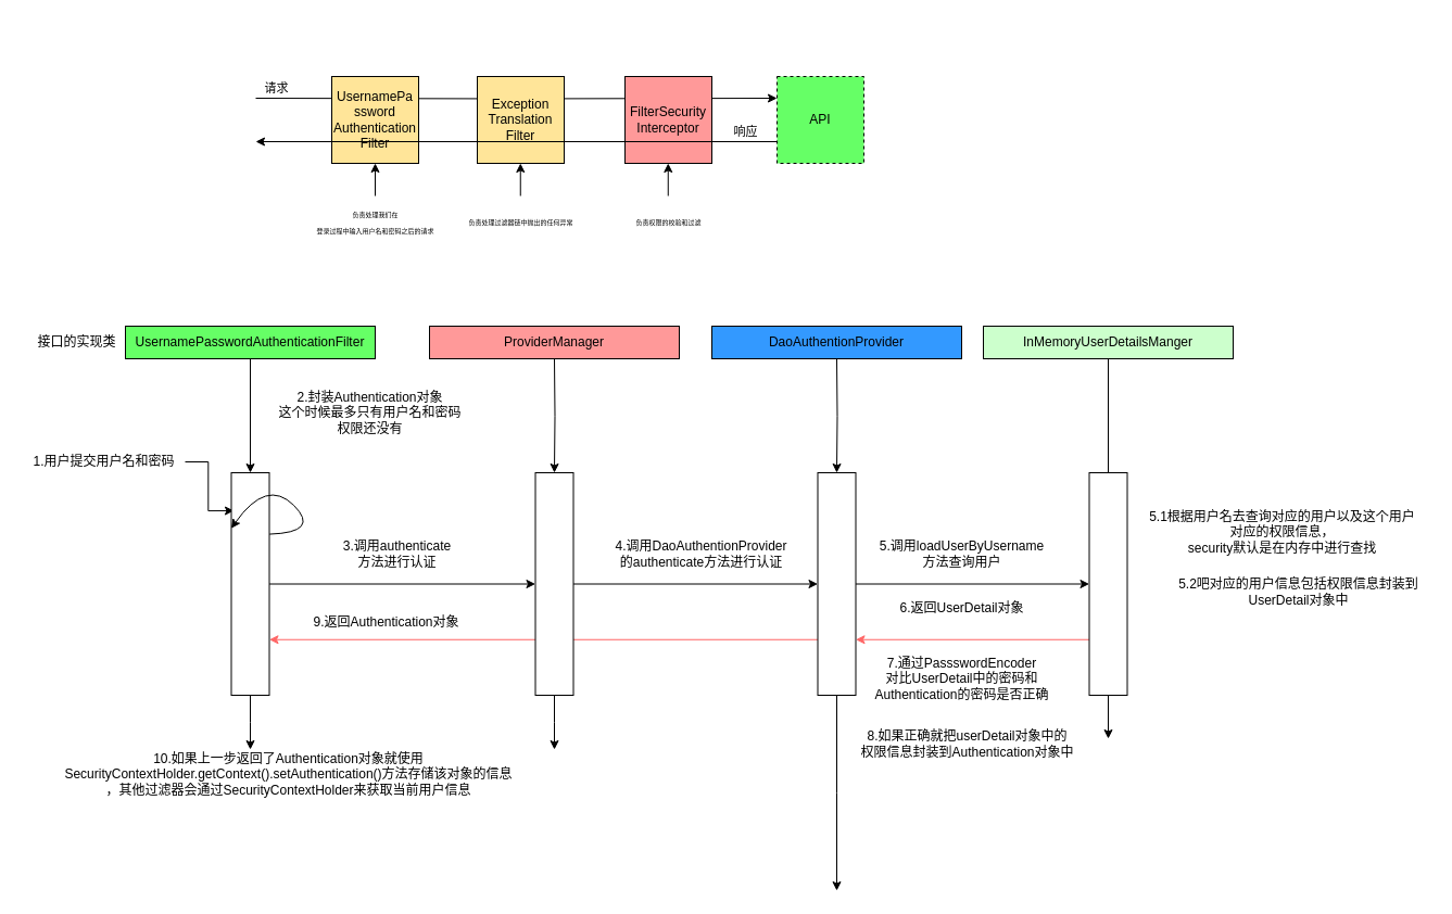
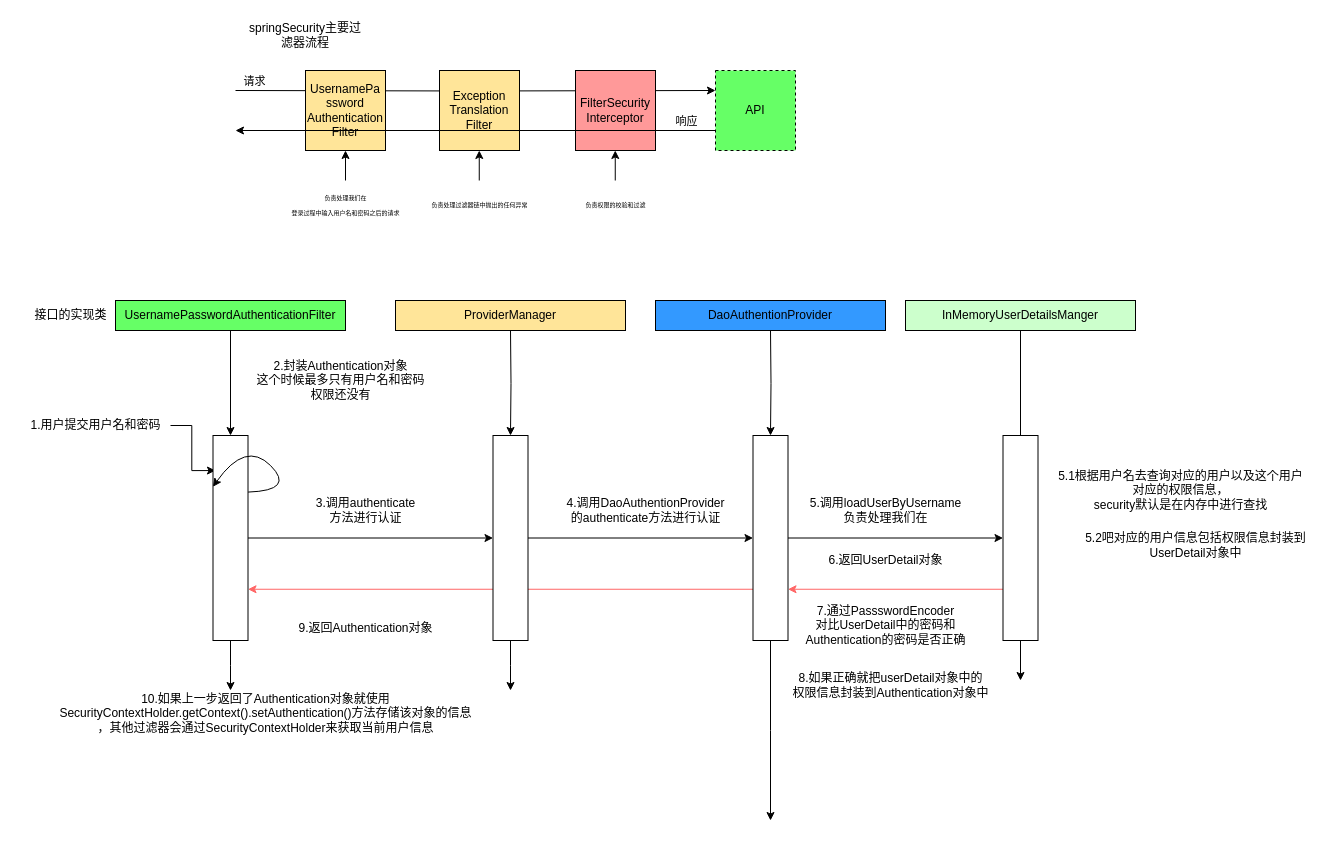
  <mxCell id="0" />
  <mxCell id="1" parent="0" />
  <mxCell id="2" style="edgeStyle=orthogonalEdgeStyle;rounded=0;orthogonalLoop=1;jettySize=auto;html=1;entryX=0;entryY=0.25;entryDx=0;entryDy=0;" edge="1" parent="1" target="9"><mxGeometry relative="1" as="geometry"><mxPoint x="595" y="90" as="targetPoint" /><mxPoint x="235" y="90" as="sourcePoint" /></mxGeometry></mxCell>
  <mxCell id="3" value="请求" style="edgeLabel;html=1;align=center;verticalAlign=middle;resizable=0;points=[];" vertex="1" connectable="0" parent="2"><mxGeometry x="-0.92" y="-4" relative="1" as="geometry"><mxPoint y="-14" as="offset" /></mxGeometry></mxCell>
  <mxCell id="4" value="UsernamePa&lt;br&gt;ssword&lt;br&gt;Authentication&lt;br&gt;Filter" style="whiteSpace=wrap;html=1;aspect=fixed;fillColor=#FFE599;" vertex="1" parent="1"><mxGeometry x="305" y="70" width="80" height="80" as="geometry" /></mxCell>
  <mxCell id="5" value="Exception&lt;br&gt;Translation&lt;br&gt;Filter" style="whiteSpace=wrap;html=1;aspect=fixed;fillColor=#ffe599;" vertex="1" parent="1"><mxGeometry x="439" y="70" width="80" height="80" as="geometry" /></mxCell>
  <mxCell id="6" value="FilterSecurity&lt;br&gt;Interceptor" style="whiteSpace=wrap;html=1;aspect=fixed;fillColor=#FF9999;" vertex="1" parent="1"><mxGeometry x="575" y="70" width="80" height="80" as="geometry" /></mxCell>
  <mxCell id="7" style="edgeStyle=orthogonalEdgeStyle;rounded=0;orthogonalLoop=1;jettySize=auto;html=1;exitX=0;exitY=0.75;exitDx=0;exitDy=0;" edge="1" parent="1" source="9"><mxGeometry relative="1" as="geometry"><mxPoint x="235" y="130" as="targetPoint" /></mxGeometry></mxCell>
  <mxCell id="8" value="响应" style="edgeLabel;html=1;align=center;verticalAlign=middle;resizable=0;points=[];" vertex="1" connectable="0" parent="7"><mxGeometry x="0.925" relative="1" as="geometry"><mxPoint x="432" y="-10" as="offset" /></mxGeometry></mxCell>
  <mxCell id="9" value="API" style="whiteSpace=wrap;html=1;aspect=fixed;fillColor=#66FF66;dashed=1;" vertex="1" parent="1"><mxGeometry x="715" y="70" width="80" height="80" as="geometry" /></mxCell>
+ <mxCell id="10" value="springSecurity主要过滤器流程" style="text;strokeColor=none;align=center;fillColor=none;html=1;verticalAlign=middle;whiteSpace=wrap;rounded=0;" vertex="1" parent="1"><mxGeometry x="245" y="20" width="120" height="30" as="geometry" /></mxCell>
  <mxCell id="11" style="edgeStyle=orthogonalEdgeStyle;rounded=0;orthogonalLoop=1;jettySize=auto;html=1;entryX=0.5;entryY=1;entryDx=0;entryDy=0;" edge="1" parent="1" target="4"><mxGeometry relative="1" as="geometry"><mxPoint x="345" y="180" as="sourcePoint" /></mxGeometry></mxCell>
  <mxCell id="12" value="&lt;font style=&quot;font-size: 6px;&quot;&gt;负责处理我们在&lt;br&gt;登录过程中输入用户名和密码之后的请求&lt;/font&gt;" style="text;html=1;align=center;verticalAlign=middle;resizable=0;points=[];autosize=1;strokeColor=none;fillColor=none;" vertex="1" parent="1"><mxGeometry x="280" y="183" width="130" height="40" as="geometry" /></mxCell>
  <mxCell id="13" style="edgeStyle=orthogonalEdgeStyle;rounded=0;orthogonalLoop=1;jettySize=auto;html=1;entryX=0.5;entryY=1;entryDx=0;entryDy=0;" edge="1" parent="1"><mxGeometry relative="1" as="geometry"><mxPoint x="478.76" y="180" as="sourcePoint" /><mxPoint x="478.76" y="150" as="targetPoint" /></mxGeometry></mxCell>
  <mxCell id="14" value="&lt;font style=&quot;font-size: 6px;&quot;&gt;负责处理过滤器链中抛出的任何异常&lt;br&gt;&lt;/font&gt;" style="text;html=1;align=center;verticalAlign=middle;resizable=0;points=[];autosize=1;strokeColor=none;fillColor=none;" vertex="1" parent="1"><mxGeometry x="419" y="188" width="120" height="30" as="geometry" /></mxCell>
  <mxCell id="15" style="edgeStyle=orthogonalEdgeStyle;rounded=0;orthogonalLoop=1;jettySize=auto;html=1;entryX=0.5;entryY=1;entryDx=0;entryDy=0;" edge="1" parent="1"><mxGeometry relative="1" as="geometry"><mxPoint x="614.76" y="180" as="sourcePoint" /><mxPoint x="614.76" y="150" as="targetPoint" /></mxGeometry></mxCell>
  <mxCell id="16" value="&lt;font style=&quot;font-size: 6px;&quot;&gt;负责权限的校验和过滤&lt;br&gt;&lt;/font&gt;" style="text;html=1;align=center;verticalAlign=middle;resizable=0;points=[];autosize=1;strokeColor=none;fillColor=none;" vertex="1" parent="1"><mxGeometry x="575" y="188" width="80" height="30" as="geometry" /></mxCell>
  <mxCell id="17" style="edgeStyle=orthogonalEdgeStyle;rounded=0;orthogonalLoop=1;jettySize=auto;html=1;" edge="1" parent="1" source="31"><mxGeometry relative="1" as="geometry"><mxPoint x="230" y="690" as="targetPoint" /></mxGeometry></mxCell>
  <mxCell id="18" value="UsernamePasswordAuthenticationFilter" style="rounded=0;whiteSpace=wrap;html=1;fillColor=#66FF66;" vertex="1" parent="1"><mxGeometry x="115" y="300" width="230" height="30" as="geometry" /></mxCell>
- <mxCell id="19" value="ProviderManager" style="rounded=0;whiteSpace=wrap;html=1;fillColor=#ff9999;" vertex="1" parent="1"><mxGeometry x="395" y="300" width="230" height="30" as="geometry" /></mxCell>
+ <mxCell id="19" value="ProviderManager" style="rounded=0;whiteSpace=wrap;html=1;fillColor=#FFE599;" vertex="1" parent="1"><mxGeometry x="395" y="300" width="230" height="30" as="geometry" /></mxCell>
  <mxCell id="20" value="DaoAuthentionProvider" style="rounded=0;whiteSpace=wrap;html=1;fillColor=#3399FF;" vertex="1" parent="1"><mxGeometry x="655" y="300" width="230" height="30" as="geometry" /></mxCell>
  <mxCell id="21" value="InMemoryUserDetailsManger" style="rounded=0;whiteSpace=wrap;html=1;fillColor=#CCFFCC;" vertex="1" parent="1"><mxGeometry x="905" y="300" width="230" height="30" as="geometry" /></mxCell>
  <mxCell id="22" value="接口的实现类" style="text;html=1;align=center;verticalAlign=middle;resizable=0;points=[];autosize=1;strokeColor=none;fillColor=none;" vertex="1" parent="1"><mxGeometry x="20" y="300" width="100" height="30" as="geometry" /></mxCell>
  <mxCell id="23" style="edgeStyle=orthogonalEdgeStyle;rounded=0;orthogonalLoop=1;jettySize=auto;html=1;" edge="1" parent="1" source="38"><mxGeometry relative="1" as="geometry"><mxPoint x="510" y="690" as="targetPoint" /><mxPoint x="510" y="330" as="sourcePoint" /></mxGeometry></mxCell>
  <mxCell id="24" style="edgeStyle=orthogonalEdgeStyle;rounded=0;orthogonalLoop=1;jettySize=auto;html=1;" edge="1" parent="1" source="35"><mxGeometry relative="1" as="geometry"><mxPoint x="770" y="820" as="targetPoint" /><mxPoint x="770" y="330" as="sourcePoint" /></mxGeometry></mxCell>
  <mxCell id="25" style="edgeStyle=orthogonalEdgeStyle;rounded=0;orthogonalLoop=1;jettySize=auto;html=1;" edge="1" parent="1"><mxGeometry relative="1" as="geometry"><mxPoint x="1020" y="680" as="targetPoint" /><mxPoint x="1020" y="330" as="sourcePoint" /><Array as="points"><mxPoint x="1020" y="440" /><mxPoint x="1020" y="440" /></Array></mxGeometry></mxCell>
  <mxCell id="26" style="edgeStyle=orthogonalEdgeStyle;rounded=0;orthogonalLoop=1;jettySize=auto;html=1;entryX=0.171;entryY=0.929;entryDx=0;entryDy=0;entryPerimeter=0;" edge="1" parent="1" source="27" target="31"><mxGeometry relative="1" as="geometry"><mxPoint x="225" y="413" as="targetPoint" /></mxGeometry></mxCell>
  <mxCell id="27" value="1.用户提交用户名和密码" style="text;html=1;align=center;verticalAlign=middle;resizable=0;points=[];autosize=1;strokeColor=none;fillColor=none;" vertex="1" parent="1"><mxGeometry x="20" y="410" width="150" height="30" as="geometry" /></mxCell>
  <mxCell id="28" value="2.封装Authentication对象&lt;br&gt;这个时候最多只有用户名和密码&lt;br&gt;权限还没有" style="text;html=1;align=center;verticalAlign=middle;resizable=0;points=[];autosize=1;strokeColor=none;fillColor=none;" vertex="1" parent="1"><mxGeometry x="245" y="350" width="190" height="60" as="geometry" /></mxCell>
  <mxCell id="29" value="" style="edgeStyle=orthogonalEdgeStyle;rounded=0;orthogonalLoop=1;jettySize=auto;html=1;" edge="1" parent="1" source="18" target="31"><mxGeometry relative="1" as="geometry"><mxPoint x="230" y="690" as="targetPoint" /><mxPoint x="230" y="330" as="sourcePoint" /></mxGeometry></mxCell>
  <mxCell id="30" style="edgeStyle=orthogonalEdgeStyle;rounded=0;orthogonalLoop=1;jettySize=auto;html=1;entryX=0.5;entryY=1;entryDx=0;entryDy=0;" edge="1" parent="1" source="31" target="38"><mxGeometry relative="1" as="geometry" /></mxCell>
  <mxCell id="31" value="" style="rounded=0;whiteSpace=wrap;html=1;rotation=90;" vertex="1" parent="1"><mxGeometry x="127.5" y="520" width="205" height="35" as="geometry" /></mxCell>
  <mxCell id="32" value="" style="edgeStyle=orthogonalEdgeStyle;rounded=0;orthogonalLoop=1;jettySize=auto;html=1;" edge="1" parent="1" target="35"><mxGeometry relative="1" as="geometry"><mxPoint x="770" y="690" as="targetPoint" /><mxPoint x="770" y="330" as="sourcePoint" /></mxGeometry></mxCell>
  <mxCell id="33" style="edgeStyle=orthogonalEdgeStyle;rounded=0;orthogonalLoop=1;jettySize=auto;html=1;" edge="1" parent="1" source="35" target="40"><mxGeometry relative="1" as="geometry" /></mxCell>
  <mxCell id="34" style="edgeStyle=orthogonalEdgeStyle;rounded=0;orthogonalLoop=1;jettySize=auto;html=1;exitX=0.75;exitY=1;exitDx=0;exitDy=0;entryX=0.75;entryY=0;entryDx=0;entryDy=0;fillColor=#FF6666;strokeColor=#FF6666;" edge="1" parent="1" source="35" target="31"><mxGeometry relative="1" as="geometry" /></mxCell>
  <mxCell id="35" value="" style="rounded=0;whiteSpace=wrap;html=1;rotation=90;" vertex="1" parent="1"><mxGeometry x="667.5" y="520" width="205" height="35" as="geometry" /></mxCell>
  <mxCell id="36" value="" style="edgeStyle=orthogonalEdgeStyle;rounded=0;orthogonalLoop=1;jettySize=auto;html=1;" edge="1" parent="1" target="38"><mxGeometry relative="1" as="geometry"><mxPoint x="510" y="690" as="targetPoint" /><mxPoint x="510" y="330" as="sourcePoint" /></mxGeometry></mxCell>
  <mxCell id="37" style="edgeStyle=orthogonalEdgeStyle;rounded=0;orthogonalLoop=1;jettySize=auto;html=1;entryX=0.5;entryY=1;entryDx=0;entryDy=0;" edge="1" parent="1" source="38" target="35"><mxGeometry relative="1" as="geometry" /></mxCell>
  <mxCell id="38" value="" style="rounded=0;whiteSpace=wrap;html=1;rotation=90;" vertex="1" parent="1"><mxGeometry x="407.5" y="520" width="205" height="35" as="geometry" /></mxCell>
  <mxCell id="39" style="edgeStyle=orthogonalEdgeStyle;rounded=0;orthogonalLoop=1;jettySize=auto;html=1;exitX=0.75;exitY=1;exitDx=0;exitDy=0;entryX=0.75;entryY=0;entryDx=0;entryDy=0;strokeColor=#FF6666;" edge="1" parent="1" source="40" target="35"><mxGeometry relative="1" as="geometry" /></mxCell>
  <mxCell id="40" value="" style="rounded=0;whiteSpace=wrap;html=1;rotation=90;" vertex="1" parent="1"><mxGeometry x="917.5" y="520" width="205" height="35" as="geometry" /></mxCell>
  <mxCell id="41" value="" style="curved=1;endArrow=classic;html=1;rounded=0;entryX=0.25;entryY=1;entryDx=0;entryDy=0;exitX=0.276;exitY=-0.003;exitDx=0;exitDy=0;exitPerimeter=0;" edge="1" parent="1" source="31" target="31"><mxGeometry width="50" height="50" relative="1" as="geometry"><mxPoint x="255" y="490" as="sourcePoint" /><mxPoint x="295" y="440" as="targetPoint" /><Array as="points"><mxPoint x="295" y="490" /><mxPoint x="245" y="440" /></Array></mxGeometry></mxCell>
  <mxCell id="42" value="3.调用authenticate&lt;br&gt;方法进行认证" style="text;html=1;align=center;verticalAlign=middle;resizable=0;points=[];autosize=1;strokeColor=none;fillColor=none;" vertex="1" parent="1"><mxGeometry x="305" y="490" width="120" height="40" as="geometry" /></mxCell>
  <mxCell id="43" value="4.调用DaoAuthentionProvider&lt;br&gt;的authenticate方法进行认证" style="text;html=1;align=center;verticalAlign=middle;resizable=0;points=[];autosize=1;strokeColor=none;fillColor=none;" vertex="1" parent="1"><mxGeometry x="555" y="490" width="180" height="40" as="geometry" /></mxCell>
- <mxCell id="44" value="5.调用loadUserByUsername&lt;br&gt;方法查询用户" style="text;html=1;align=center;verticalAlign=middle;resizable=0;points=[];autosize=1;strokeColor=none;fillColor=none;" vertex="1" parent="1"><mxGeometry x="800" y="490" width="170" height="40" as="geometry" /></mxCell>
+ <mxCell id="44" value="5.调用loadUserByUsername&lt;br&gt;负责处理我们在" style="text;html=1;align=center;verticalAlign=middle;resizable=0;points=[];autosize=1;strokeColor=none;fillColor=none;" vertex="1" parent="1"><mxGeometry x="800" y="490" width="170" height="40" as="geometry" /></mxCell>
  <mxCell id="45" value="5.1根据用户名去查询对应的用户以及这个用户&lt;br&gt;对应的权限信息，&lt;br&gt;security默认是在内存中进行查找" style="text;html=1;align=center;verticalAlign=middle;resizable=0;points=[];autosize=1;strokeColor=none;fillColor=none;" vertex="1" parent="1"><mxGeometry x="1045" y="460" width="270" height="60" as="geometry" /></mxCell>
  <mxCell id="46" value="5.2吧对应的用户信息包括权限信息封装到&lt;br&gt;UserDetail对象中" style="text;html=1;align=center;verticalAlign=middle;resizable=0;points=[];autosize=1;strokeColor=none;fillColor=none;" vertex="1" parent="1"><mxGeometry x="1075" y="525" width="240" height="40" as="geometry" /></mxCell>
  <mxCell id="47" value="6.返回UserDetail对象" style="text;html=1;align=center;verticalAlign=middle;resizable=0;points=[];autosize=1;strokeColor=none;fillColor=none;" vertex="1" parent="1"><mxGeometry x="815" y="545" width="140" height="30" as="geometry" /></mxCell>
  <mxCell id="48" value="7.通过PassswordEncoder&lt;br&gt;对比UserDetail中的密码和&lt;br&gt;Authentication的密码是否正确" style="text;html=1;align=center;verticalAlign=middle;resizable=0;points=[];autosize=1;strokeColor=none;fillColor=none;" vertex="1" parent="1"><mxGeometry x="795" y="595" width="180" height="60" as="geometry" /></mxCell>
  <mxCell id="49" value="8.如果正确就把userDetail对象中的&lt;br&gt;权限信息封装到Authentication对象中" style="text;html=1;align=center;verticalAlign=middle;resizable=0;points=[];autosize=1;strokeColor=none;fillColor=none;" vertex="1" parent="1"><mxGeometry x="780" y="665" width="220" height="40" as="geometry" /></mxCell>
- <mxCell id="50" value="9.返回Authentication对象" style="text;html=1;align=center;verticalAlign=middle;resizable=0;points=[];autosize=1;strokeColor=none;fillColor=none;" vertex="1" parent="1"><mxGeometry x="275" y="558" width="160" height="30" as="geometry" /></mxCell>
+ <mxCell id="50" value="9.返回Authentication对象" style="text;html=1;align=center;verticalAlign=middle;resizable=0;points=[];autosize=1;strokeColor=none;fillColor=none;" vertex="1" parent="1"><mxGeometry x="285" y="613" width="160" height="30" as="geometry" /></mxCell>
  <mxCell id="51" value="10.如果上一步返回了Authentication对象就使用&lt;br&gt;SecurityContextHolder.getContext().setAuthentication()方法存储该对象的信息&lt;br&gt;，其他过滤器会通过SecurityContextHolder来获取当前用户信息" style="text;html=1;align=center;verticalAlign=middle;resizable=0;points=[];autosize=1;strokeColor=none;fillColor=none;" vertex="1" parent="1"><mxGeometry x="45" y="683" width="440" height="60" as="geometry" /></mxCell>
